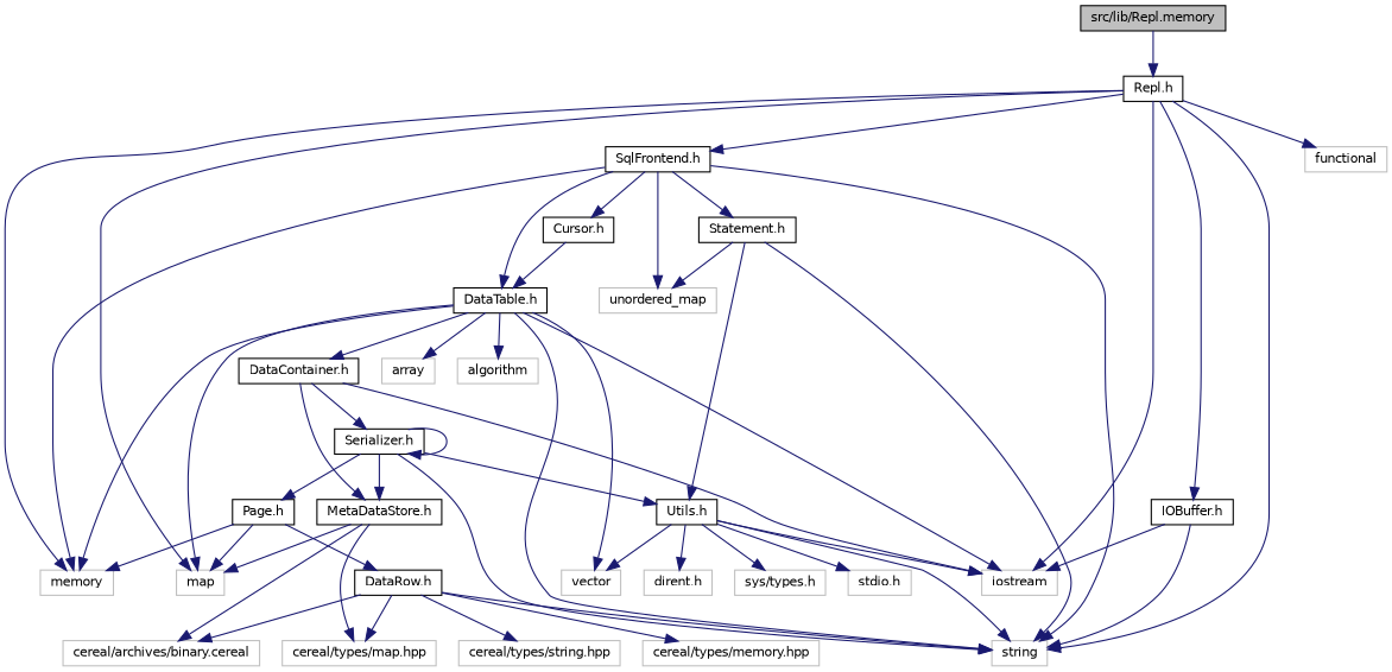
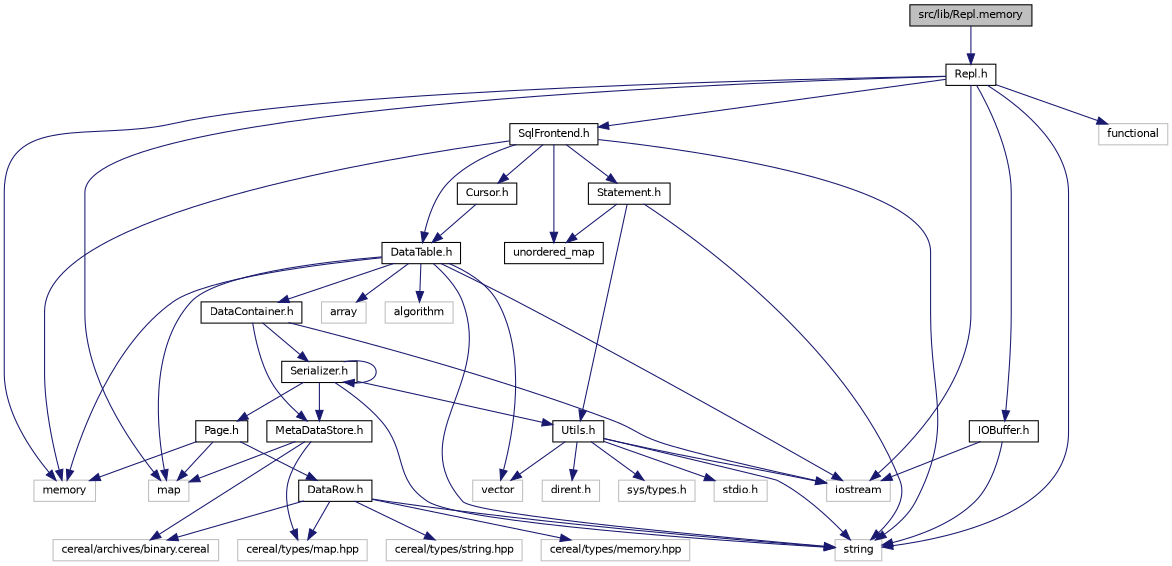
  digraph {
    fontname="DejaVu Sans"
    node [color=grey75 fillcolor=white fontname="DejaVu Sans" fontsize=10 shape=record style=filled]
    edge [color=midnightblue fontname="DejaVu Sans" fontsize=10 labelfontname=Helvetica labelfontsize=10 style=solid]
    n1 [color=black fillcolor=grey75 fontcolor=black height=0.2 label="src/lib/Repl.memory" width=0.4]
    n2 [color=black height=0.2 label="Repl.h" width=0.4]
    n3 [height=0.2 label=iostream width=0.4]
    n4 [height=0.2 label=string width=0.4]
    n5 [height=0.2 label=memory width=0.4]
    n6 [height=0.2 label=functional width=0.4]
    n7 [height=0.2 label=map width=0.4]
    n8 [color=black height=0.2 label="IOBuffer.h" width=0.4]
    n9 [color=black height=0.2 label="SqlFrontend.h" width=0.4]
-   n10 [height=0.2 label=unordered_map width=0.4]
+   n10 [color=black height=0.2 label=unordered_map width=0.4]
    n11 [color=black height=0.2 label="DataTable.h" width=0.4]
    n12 [color=black height=0.2 label="Statement.h" width=0.4]
    n13 [color=black height=0.2 label="Cursor.h" width=0.4]
    n14 [height=0.2 label=vector width=0.4]
    n15 [height=0.2 label=array width=0.4]
    n16 [height=0.2 label=algorithm width=0.4]
    n17 [color=black height=0.2 label="DataContainer.h" width=0.4]
    n18 [color=black height=0.2 label="Utils.h" width=0.4]
    n19 [color=black height=0.2 label="Serializer.h" width=0.4]
    n20 [color=black height=0.2 label="MetaDataStore.h" width=0.4]
    n21 [color=black height=0.2 label="Page.h" width=0.4]
    n22 [height=0.2 label="cereal/archives/binary.cereal" width=0.4]
    n23 [height=0.2 label="cereal/types/map.hpp" width=0.4]
    n24 [color=black height=0.2 label="DataRow.h" width=0.4]
    n25 [height=0.2 label="stdio.h" width=0.4]
    n26 [height=0.2 label="dirent.h" width=0.4]
    n27 [height=0.2 label="sys/types.h" width=0.4]
    n28 [height=0.2 label="cereal/types/string.hpp" width=0.4]
    n29 [height=0.2 label="cereal/types/memory.hpp" width=0.4]
    n1 -> n2
    n2 -> n3
    n2 -> n4
    n2 -> n5
    n2 -> n6
    n2 -> n7
    n2 -> n8
    n2 -> n9
    n8 -> n3
    n8 -> n4
    n9 -> n4
    n9 -> n5
    n9 -> n10
    n9 -> n11
    n9 -> n12
    n9 -> n13
    n11 -> n3
    n11 -> n4
    n11 -> n5
    n11 -> n7
    n11 -> n14
    n11 -> n15
    n11 -> n16
    n11 -> n17
    n12 -> n4
    n12 -> n10
    n12 -> n18
    n13 -> n11
    n17 -> n3
    n17 -> n19
    n17 -> n20
    n18 -> n3
    n18 -> n4
    n18 -> n14
    n18 -> n25
    n18 -> n26
    n18 -> n27
    n19 -> n4
    n19 -> n18
    n19 -> n19
    n19 -> n20
    n19 -> n21
    n20 -> n7
    n20 -> n22
    n20 -> n23
    n21 -> n5
    n21 -> n7
    n21 -> n24
    n24 -> n4
    n24 -> n22
    n24 -> n23
    n24 -> n28
    n24 -> n29
  }
